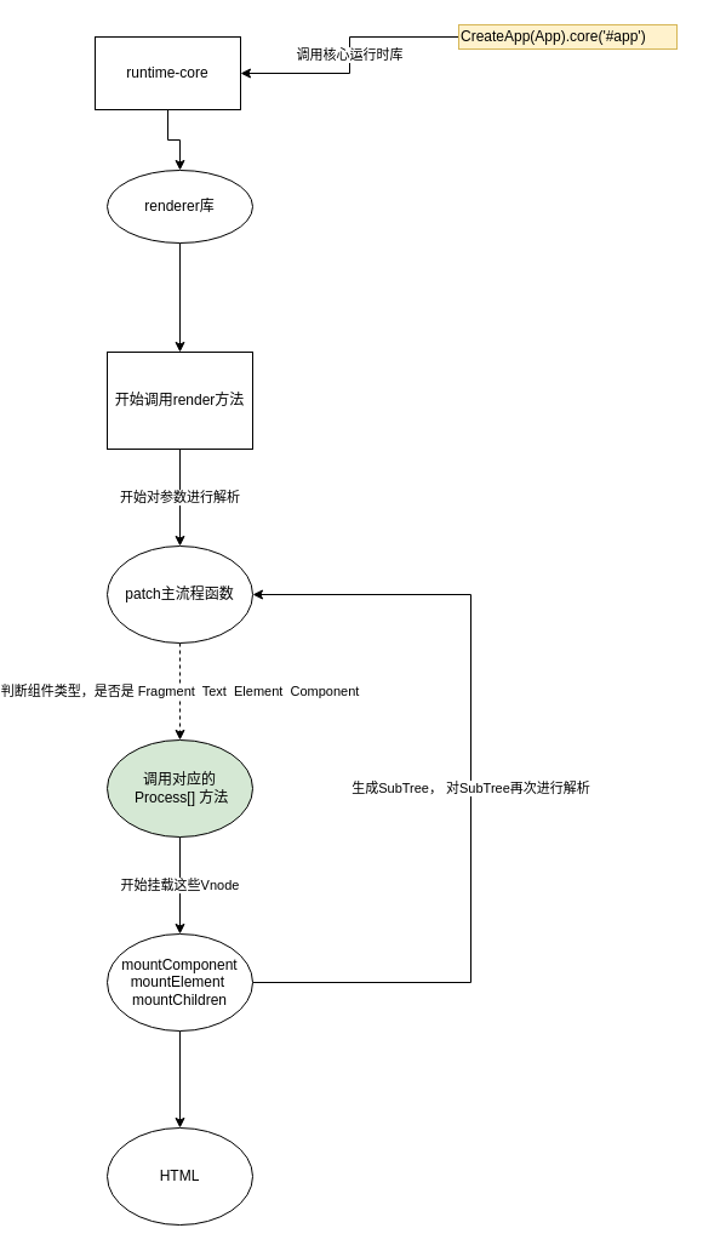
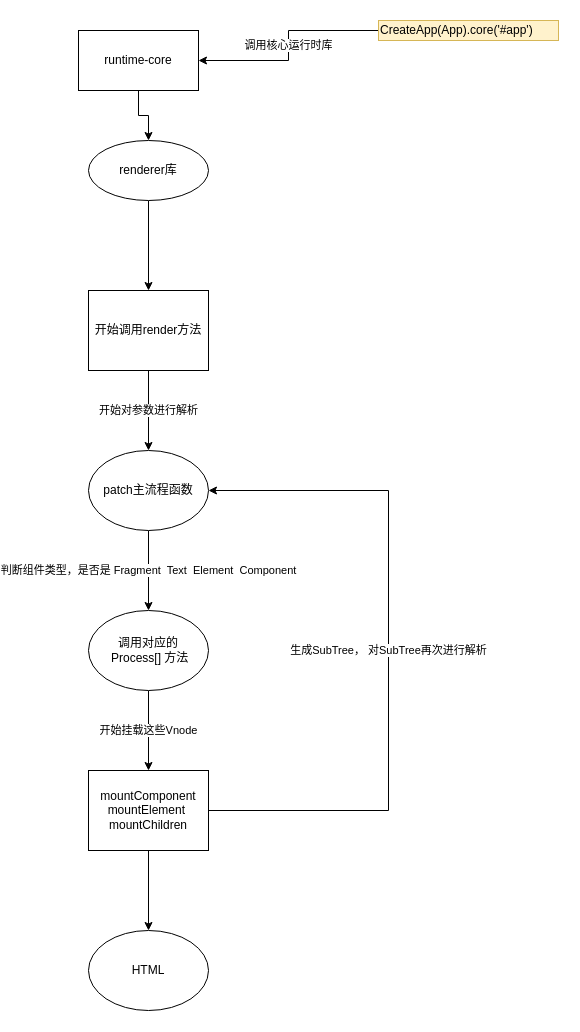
  <mxCell id="0" />
  <mxCell id="1" parent="0" />
  <mxCell id="2" value="" style="edgeStyle=orthogonalEdgeStyle;rounded=0;orthogonalLoop=1;jettySize=auto;html=1;" parent="1" source="3" target="5" edge="1"><mxGeometry relative="1" as="geometry" /></mxCell>
  <mxCell id="3" value="runtime-core" style="rounded=0;whiteSpace=wrap;html=1;" parent="1" vertex="1"><mxGeometry x="20" y="30" width="120" height="60" as="geometry" /></mxCell>
  <mxCell id="4" value="" style="edgeStyle=orthogonalEdgeStyle;rounded=0;orthogonalLoop=1;jettySize=auto;html=1;entryX=0.5;entryY=0;entryDx=0;entryDy=0;" parent="1" source="5" target="7" edge="1"><mxGeometry relative="1" as="geometry"><mxPoint x="80" y="310" as="targetPoint" /></mxGeometry></mxCell>
  <mxCell id="5" value="renderer库" style="ellipse;whiteSpace=wrap;html=1;" parent="1" vertex="1"><mxGeometry x="30" y="140" width="120" height="60" as="geometry" /></mxCell>
  <mxCell id="6" value="开始对参数进行解析" style="edgeStyle=orthogonalEdgeStyle;rounded=0;orthogonalLoop=1;jettySize=auto;html=1;" parent="1" source="7" target="9" edge="1"><mxGeometry relative="1" as="geometry" /></mxCell>
  <mxCell id="7" value="开始调用render方法" style="whiteSpace=wrap;html=1;rounded=0;" parent="1" vertex="1"><mxGeometry x="30" y="290" width="120" height="80" as="geometry" /></mxCell>
- <mxCell id="8" value="判断组件类型，是否是 Fragment&amp;nbsp; Text&amp;nbsp; Element&amp;nbsp; Component" style="edgeStyle=orthogonalEdgeStyle;rounded=0;orthogonalLoop=1;jettySize=auto;html=1;dashed=1;" parent="1" source="9" target="11" edge="1"><mxGeometry relative="1" as="geometry" /></mxCell>
+ <mxCell id="8" value="判断组件类型，是否是 Fragment&amp;nbsp; Text&amp;nbsp; Element&amp;nbsp; Component" style="edgeStyle=orthogonalEdgeStyle;rounded=0;orthogonalLoop=1;jettySize=auto;html=1;" parent="1" source="9" target="11" edge="1"><mxGeometry relative="1" as="geometry" /></mxCell>
  <mxCell id="9" value="patch主流程函数" style="ellipse;whiteSpace=wrap;html=1;" parent="1" vertex="1"><mxGeometry x="30" y="450" width="120" height="80" as="geometry" /></mxCell>
  <mxCell id="10" value="开始挂载这些Vnode" style="edgeStyle=orthogonalEdgeStyle;rounded=0;orthogonalLoop=1;jettySize=auto;html=1;" parent="1" source="11" target="14" edge="1"><mxGeometry relative="1" as="geometry" /></mxCell>
- <mxCell id="11" value="调用对应的&lt;br&gt;&amp;nbsp;Process[] 方法" style="ellipse;whiteSpace=wrap;html=1;fillColor=#d5e8d4;" parent="1" vertex="1"><mxGeometry x="30" y="610" width="120" height="80" as="geometry" /></mxCell>
+ <mxCell id="11" value="调用对应的&lt;br&gt;&amp;nbsp;Process[] 方法" style="ellipse;whiteSpace=wrap;html=1;" parent="1" vertex="1"><mxGeometry x="30" y="610" width="120" height="80" as="geometry" /></mxCell>
  <mxCell id="12" value="" style="edgeStyle=orthogonalEdgeStyle;rounded=0;orthogonalLoop=1;jettySize=auto;html=1;entryX=0.5;entryY=0;entryDx=0;entryDy=0;" parent="1" source="14" target="15" edge="1"><mxGeometry relative="1" as="geometry"><mxPoint x="90" y="930" as="targetPoint" /></mxGeometry></mxCell>
  <mxCell id="13" value="生成SubTree， 对SubTree再次进行解析" style="edgeStyle=orthogonalEdgeStyle;rounded=0;orthogonalLoop=1;jettySize=auto;html=1;entryX=1;entryY=0.5;entryDx=0;entryDy=0;" parent="1" source="14" target="9" edge="1"><mxGeometry x="-0.001" relative="1" as="geometry"><mxPoint x="510" y="450" as="targetPoint" /><Array as="points"><mxPoint x="330" y="810" /><mxPoint x="330" y="490" /></Array><mxPoint as="offset" /></mxGeometry></mxCell>
- <mxCell id="14" value="mountComponent&lt;br&gt;mountElement&amp;nbsp;&lt;br&gt;mountChildren" style="ellipse;whiteSpace=wrap;html=1;" parent="1" vertex="1"><mxGeometry x="30" y="770" width="120" height="80" as="geometry" /></mxCell>
+ <mxCell id="14" value="mountComponent&lt;br&gt;mountElement&amp;nbsp;&lt;br&gt;mountChildren" style="whiteSpace=wrap;html=1;rounded=0;" parent="1" vertex="1"><mxGeometry x="30" y="770" width="120" height="80" as="geometry" /></mxCell>
  <mxCell id="15" value="HTML" style="ellipse;whiteSpace=wrap;html=1;" parent="1" vertex="1"><mxGeometry x="30" y="930" width="120" height="80" as="geometry" /></mxCell>
  <mxCell id="16" value="调用核心运行时库" style="edgeStyle=orthogonalEdgeStyle;rounded=0;orthogonalLoop=1;jettySize=auto;html=1;entryX=1;entryY=0.5;entryDx=0;entryDy=0;" parent="1" source="17" target="3" edge="1"><mxGeometry relative="1" as="geometry" /></mxCell>
  <mxCell id="17" value="CreateApp(App).core('#app')" style="text;html=1;resizable=0;points=[];autosize=1;align=left;verticalAlign=top;spacingTop=-4;fillColor=#fff2cc;strokeColor=#d6b656;" parent="1" vertex="1"><mxGeometry x="320" y="20" width="180" height="20" as="geometry" /></mxCell>
